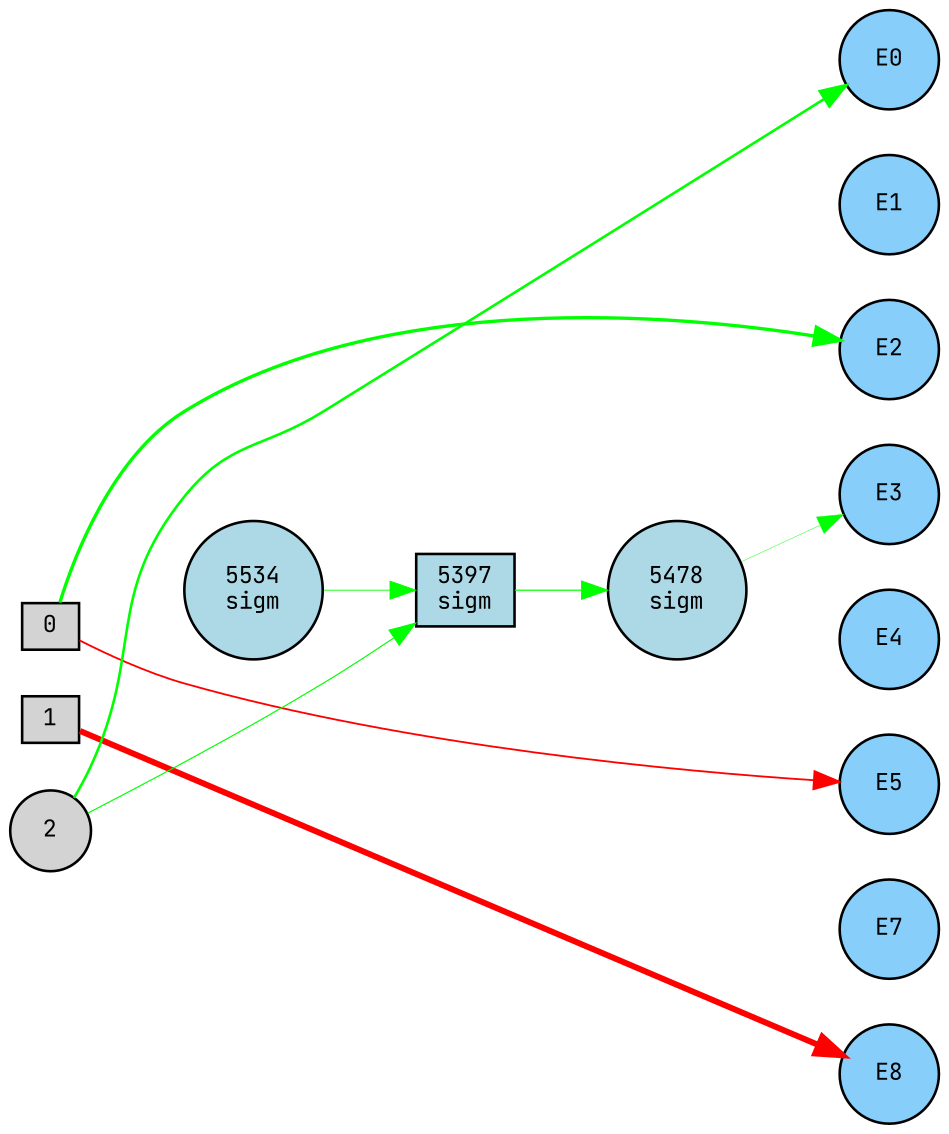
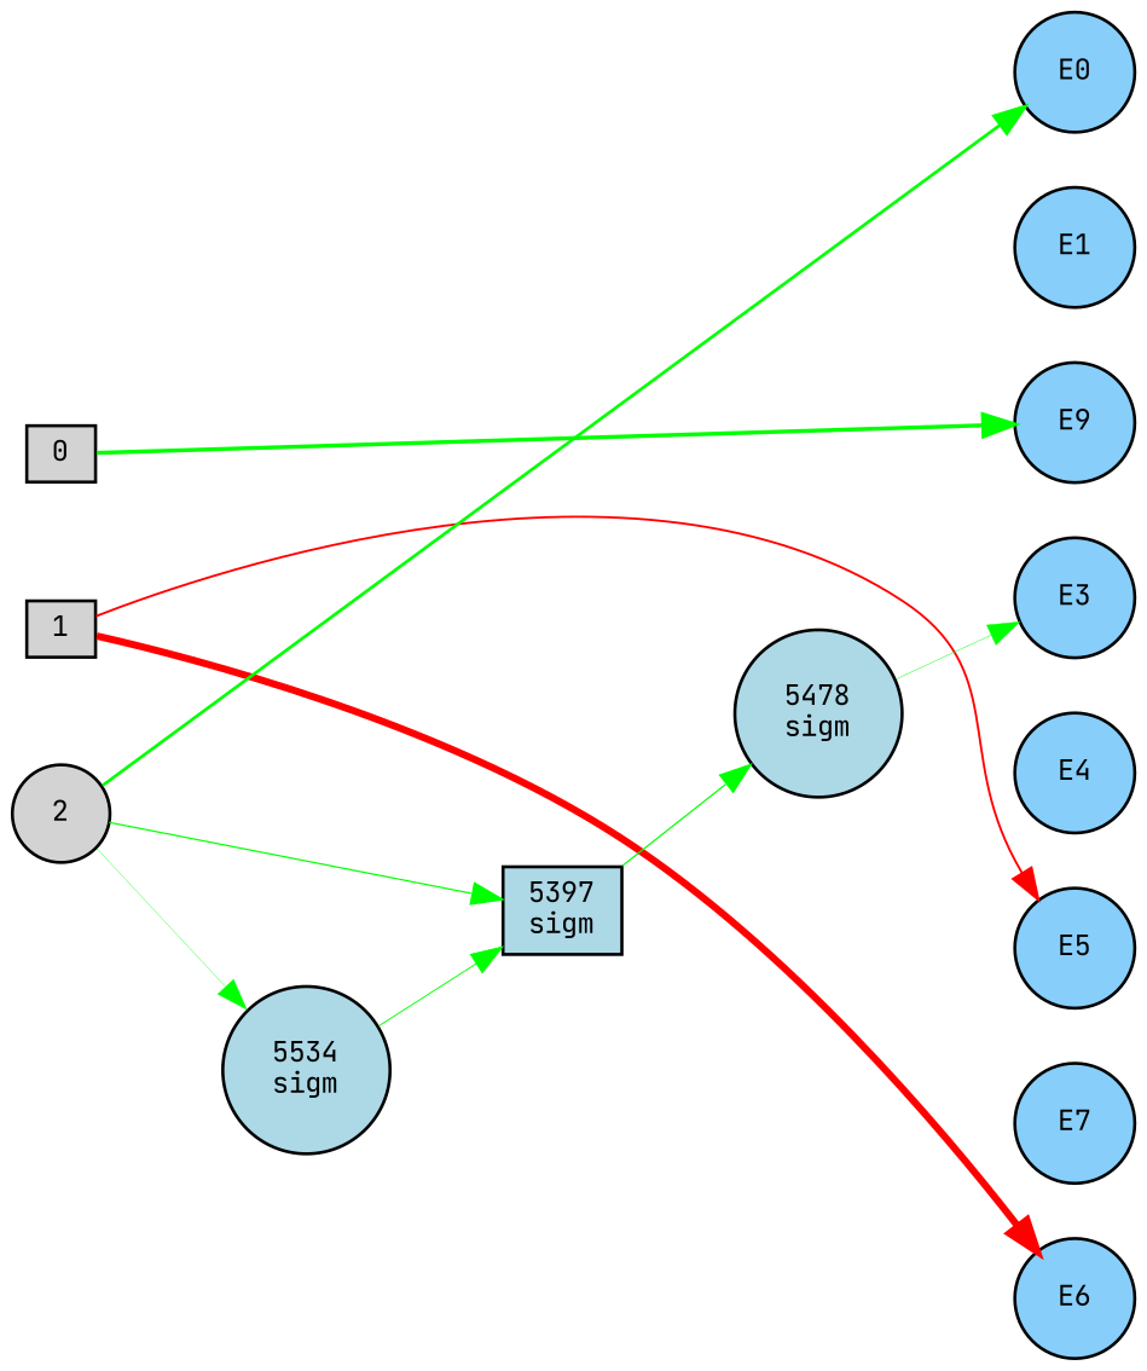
  digraph {
    fontname="JetBrains Mono"
    rankdir=LR
    node [fillcolor=lightskyblue fontname="JetBrains Mono" fontsize=9 shape=circle style=filled]
    edge [fontname="JetBrains Mono" style=solid]
    0 [fillcolor=lightgray height=0.2 shape=box width=0.2]
    1 [fillcolor=lightgray height=0.2 shape=box width=0.2]
    2 [fillcolor=lightgray height=0.2 width=0.2]
    E0 [height=0.2 width=0.2]
    E1 [height=0.2 width=0.2]
-   E2 [height=0.2 width=0.2]
+   E2 [height=0.2 width=0.2 label=E9]
    E3 [height=0.2 width=0.2]
    E4 [height=0.2 width=0.2]
    E5 [height=0.2 width=0.2]
    E7 [height=0.2 width=0.2]
-   E8 [height=0.2 width=0.2]
+   E8 [height=0.2 width=0.2 label=E6]
    n12 [fillcolor=lightblue height=0.2 label="5397\nsigm" shape=box width=0.2]
    n13 [fillcolor=lightblue height=0.2 label="5534\nsigm" width=0.2]
    n14 [fillcolor=lightblue height=0.2 label="5478\nsigm" width=0.2]
    subgraph sub_1 {
      rank=source
      0
      1
      2
    }
    subgraph sub_2 {
      rank=sink
      E0
      E1
      E2
      E3
      E4
      E5
      E7
      E8
    }
    0 -> 1 [style=invis]
    0 -> E2 [color=green penwidth=1.2872025514436525]
    1 -> 2 [style=invis]
-   0 -> E5 [color=red penwidth=0.7052604470615094]
+   1 -> E5 [color=red penwidth=0.7052604470615094]
    1 -> E8 [color=red penwidth=2.304106079199541]
    2 -> E0 [color=green penwidth=0.9991074332806033]
    2 -> n12 [color=green penwidth=0.44855219146444725]
+   2 -> n13 [color=green penwidth=0.11878740531679172]
    E0 -> E1 [style=invis]
    E1 -> E2 [style=invis]
    E2 -> E3 [style=invis]
    E3 -> E4 [style=invis]
    E4 -> E5 [style=invis]
    E7 -> E8 [style=invis]
    n12 -> n14 [color=green penwidth=0.4491772555548711]
    n13 -> n12 [color=green penwidth=0.3431192939724339]
    n14 -> E3 [color=green penwidth=0.1671120559052114]
  }
